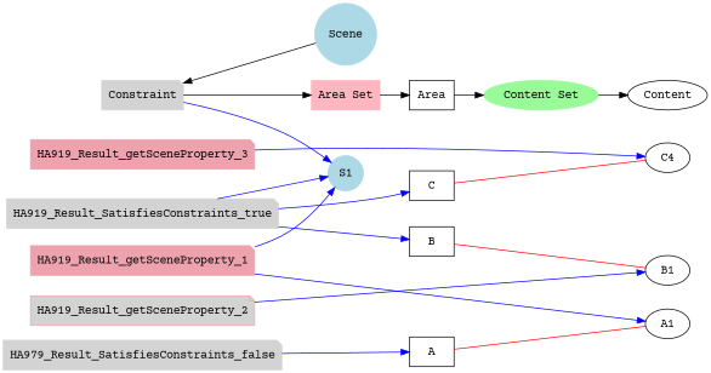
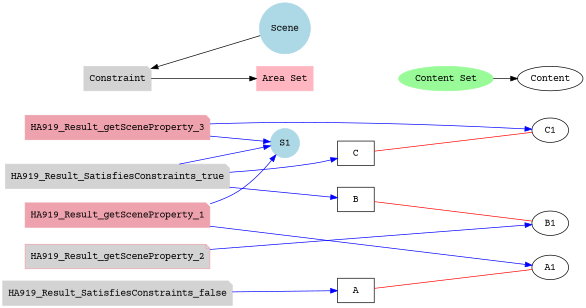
  digraph {
    clusterrank=global
    fontname="Courier Prime"
    rankdir=LR
    node [fontname="Courier Prime" shape=note style=filled]
    edge [fontname="Courier Prime" color=blue]
-   Area [shape=box style=""]
    n2 [label=A shape=box style=""]
    n3 [label=B shape=box style=""]
    n4 [label=C shape=box style=""]
    Content [shape=ellipse style=""]
    n6 [label=A1 shape=ellipse style=""]
    n7 [label=B1 shape=ellipse style=""]
-   n8 [label=C4 shape=ellipse style=""]
+   n8 [label=C1 shape=ellipse style=""]
    Constraint [color=lightgrey]
-   n10 [color=lightgrey label=HA979_Result_SatisfiesConstraints_false]
+   n10 [color=lightgrey label=HA919_Result_SatisfiesConstraints_false]
    n11 [color=lightgrey label=HA919_Result_SatisfiesConstraints_true]
    n12 [color=lightpink2 label=HA919_Result_getSceneProperty_1]
    n13 [color=lightpink2 fillcolor=lightgrey label=HA919_Result_getSceneProperty_2]
    n14 [color=lightpink2 label=HA919_Result_getSceneProperty_3]
    "Area Set" [color=lightpink shape=box]
    "Content Set" [color=palegreen shape=ellipse]
    Scene [color=lightblue shape=circle]
    n18 [color=lightblue label=S1 shape=circle]
    subgraph sub_1 {
      rank=same
-     Area
      n2
      n3
      n4
    }
    subgraph sub_2 {
      rank=same
      Content
      n6
      n7
      n8
    }
    subgraph sub_3 {
      rank=same
      Constraint
      n10
      n11
    }
    subgraph sub_4 {
      rank=same
      Constraint
    }
    subgraph sub_5 {
      rank=same
      Constraint
      n12
      n13
      n14
    }
    subgraph sub_6 {
      "Area Set"
    }
    subgraph sub_7 {
      "Content Set"
    }
    subgraph sub_8 {
      rank=same
      Scene
      n18
    }
-   Area -> "Content Set" [color=""]
    n2 -> n6 [color=red dir=none]
    n3 -> n7 [color=red dir=none]
    n4 -> n8 [color=red dir=none]
    Constraint -> "Area Set" [color=""]
    n10 -> n2
    n11 -> n3
    n11 -> n4
    n11 -> n18
    n12 -> n6
    n12 -> n18
    n13 -> n7
    n14 -> n8
-   Constraint -> n18
-   "Area Set" -> Area [color=""]
+   n14 -> n18
    "Content Set" -> Content [color=""]
    Scene -> Constraint [color=""]
  }
